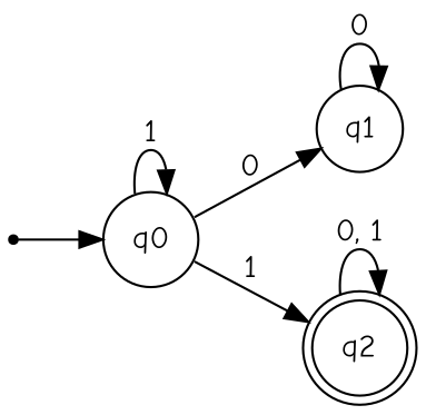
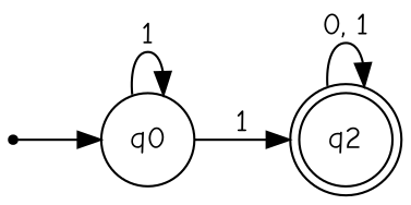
  digraph {
    fontname="Comic Neue"
    rankdir=LR
    node [fontname="Comic Neue" shape=circle]
    edge [fontname="Comic Neue"]
    dummy [shape=point]
    q0
-   q1
    q2 [shape=doublecircle]
    dummy -> q0
    q0 -> q0 [label=1]
-   q0 -> q1 [label=0]
    q0 -> q2 [label=1]
-   q1 -> q1 [label=0]
    q2 -> q2 [label="0, 1"]
  }
